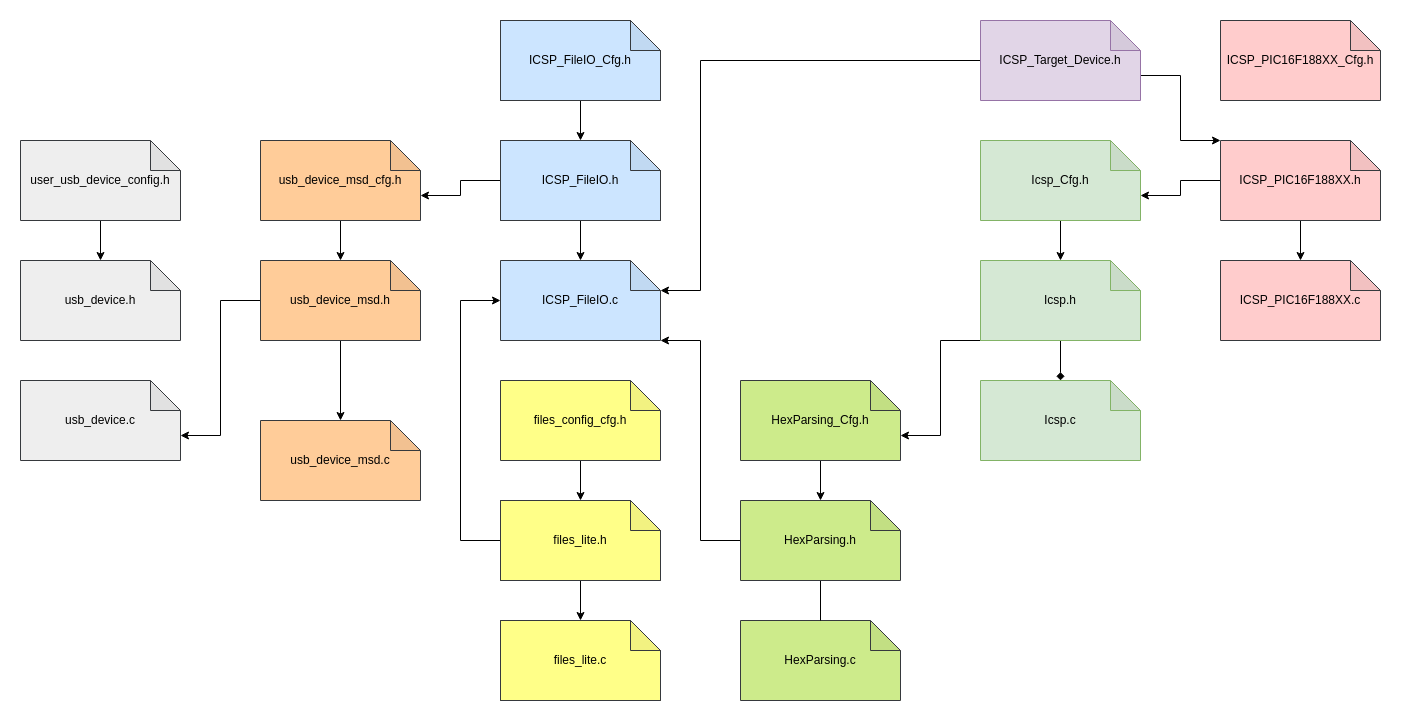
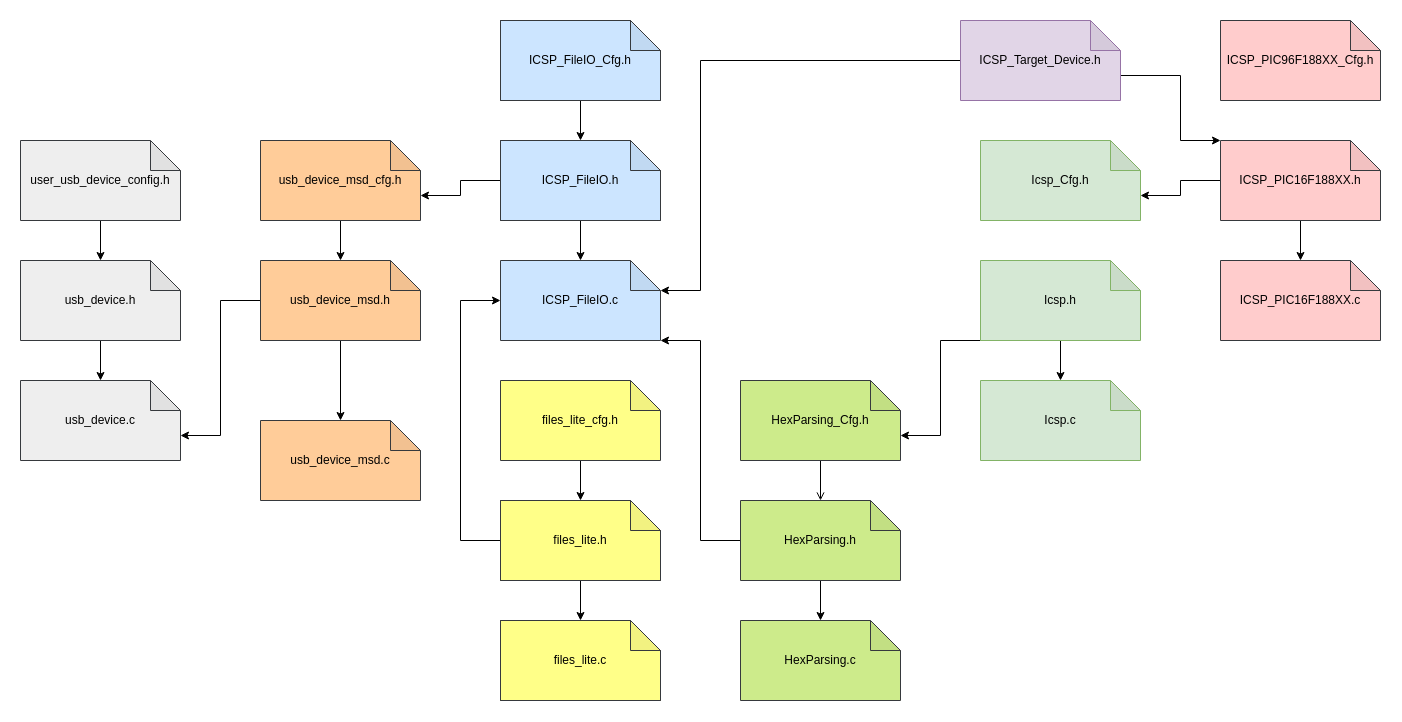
  <mxCell id="0" />
  <mxCell id="1" parent="0" />
  <mxCell id="2" value="usb_device_msd.c" style="shape=note;whiteSpace=wrap;html=1;backgroundOutline=1;darkOpacity=0.05;fillColor=#ffcc99;strokeColor=#36393d;" vertex="1" parent="1"><mxGeometry x="260" y="420" width="160" height="80" as="geometry" /></mxCell>
  <mxCell id="3" value="usb_device.c" style="shape=note;whiteSpace=wrap;html=1;backgroundOutline=1;darkOpacity=0.05;fillColor=#eeeeee;strokeColor=#36393d;" vertex="1" parent="1"><mxGeometry x="20" y="380" width="160" height="80" as="geometry" /></mxCell>
  <mxCell id="4" value="ICSP_FileIO.c" style="shape=note;whiteSpace=wrap;html=1;backgroundOutline=1;darkOpacity=0.05;fillColor=#cce5ff;strokeColor=#36393d;" vertex="1" parent="1"><mxGeometry x="500" y="260" width="160" height="80" as="geometry" /></mxCell>
  <mxCell id="5" value="" style="edgeStyle=orthogonalEdgeStyle;rounded=0;orthogonalLoop=1;jettySize=auto;html=1;" edge="1" parent="1" source="7" target="2"><mxGeometry relative="1" as="geometry" /></mxCell>
  <mxCell id="6" style="edgeStyle=orthogonalEdgeStyle;rounded=0;orthogonalLoop=1;jettySize=auto;html=1;entryX=0;entryY=0;entryDx=160;entryDy=55;entryPerimeter=0;" edge="1" parent="1" source="7" target="3"><mxGeometry relative="1" as="geometry" /></mxCell>
  <mxCell id="7" value="usb_device_msd.h" style="shape=note;whiteSpace=wrap;html=1;backgroundOutline=1;darkOpacity=0.05;fillColor=#ffcc99;strokeColor=#36393d;" vertex="1" parent="1"><mxGeometry x="260" y="260" width="160" height="80" as="geometry" /></mxCell>
+ <mxCell id="8" value="" style="edgeStyle=orthogonalEdgeStyle;rounded=0;orthogonalLoop=1;jettySize=auto;html=1;" edge="1" parent="1" source="9" target="3"><mxGeometry relative="1" as="geometry" /></mxCell>
  <mxCell id="9" value="usb_device.h" style="shape=note;whiteSpace=wrap;html=1;backgroundOutline=1;darkOpacity=0.05;fillColor=#eeeeee;strokeColor=#36393d;" vertex="1" parent="1"><mxGeometry x="20" y="260" width="160" height="80" as="geometry" /></mxCell>
  <mxCell id="10" value="" style="edgeStyle=orthogonalEdgeStyle;rounded=0;orthogonalLoop=1;jettySize=auto;html=1;" edge="1" parent="1" source="12" target="4"><mxGeometry relative="1" as="geometry" /></mxCell>
  <mxCell id="11" style="edgeStyle=orthogonalEdgeStyle;rounded=0;orthogonalLoop=1;jettySize=auto;html=1;entryX=0;entryY=0;entryDx=160;entryDy=55;entryPerimeter=0;" edge="1" parent="1" source="12" target="14"><mxGeometry relative="1" as="geometry" /></mxCell>
  <mxCell id="12" value="ICSP_FileIO.h" style="shape=note;whiteSpace=wrap;html=1;backgroundOutline=1;darkOpacity=0.05;" vertex="1" parent="1"><mxGeometry x="500" y="140" width="160" height="80" as="geometry" /></mxCell>
  <mxCell id="13" value="" style="edgeStyle=orthogonalEdgeStyle;rounded=0;orthogonalLoop=1;jettySize=auto;html=1;" edge="1" parent="1" source="14" target="7"><mxGeometry relative="1" as="geometry" /></mxCell>
  <mxCell id="14" value="usb_device_msd_cfg.h" style="shape=note;whiteSpace=wrap;html=1;backgroundOutline=1;darkOpacity=0.05;fillColor=#ffcc99;strokeColor=#36393d;" vertex="1" parent="1"><mxGeometry x="260" y="140" width="160" height="80" as="geometry" /></mxCell>
  <mxCell id="15" value="" style="edgeStyle=orthogonalEdgeStyle;rounded=0;orthogonalLoop=1;jettySize=auto;html=1;" edge="1" parent="1" source="16" target="9"><mxGeometry relative="1" as="geometry" /></mxCell>
  <mxCell id="16" value="user_usb_device_config.h" style="shape=note;whiteSpace=wrap;html=1;backgroundOutline=1;darkOpacity=0.05;fillColor=#eeeeee;strokeColor=#36393d;" vertex="1" parent="1"><mxGeometry x="20" y="140" width="160" height="80" as="geometry" /></mxCell>
  <mxCell id="17" value="" style="edgeStyle=orthogonalEdgeStyle;rounded=0;orthogonalLoop=1;jettySize=auto;html=1;" edge="1" parent="1" source="18" target="12"><mxGeometry relative="1" as="geometry" /></mxCell>
  <mxCell id="18" value="ICSP_FileIO_Cfg.h" style="shape=note;whiteSpace=wrap;html=1;backgroundOutline=1;darkOpacity=0.05;" vertex="1" parent="1"><mxGeometry x="500" y="20" width="160" height="80" as="geometry" /></mxCell>
  <mxCell id="19" value="HexParsing.c" style="shape=note;whiteSpace=wrap;html=1;backgroundOutline=1;darkOpacity=0.05;fillColor=#cdeb8b;strokeColor=#36393d;" vertex="1" parent="1"><mxGeometry x="740" y="620" width="160" height="80" as="geometry" /></mxCell>
- <mxCell id="20" value="" style="edgeStyle=orthogonalEdgeStyle;rounded=0;orthogonalLoop=1;jettySize=auto;html=1;endArrow=none;" edge="1" source="22" target="19" parent="1"><mxGeometry relative="1" as="geometry" /></mxCell>
+ <mxCell id="20" value="" style="edgeStyle=orthogonalEdgeStyle;rounded=0;orthogonalLoop=1;jettySize=auto;html=1;" edge="1" source="22" target="19" parent="1"><mxGeometry relative="1" as="geometry" /></mxCell>
  <mxCell id="21" style="edgeStyle=orthogonalEdgeStyle;rounded=0;orthogonalLoop=1;jettySize=auto;html=1;entryX=1;entryY=1;entryDx=0;entryDy=0;entryPerimeter=0;exitX=0;exitY=0.5;exitDx=0;exitDy=0;exitPerimeter=0;" edge="1" parent="1" source="22" target="4"><mxGeometry relative="1" as="geometry"><Array as="points"><mxPoint x="700" y="540" /><mxPoint x="700" y="340" /></Array></mxGeometry></mxCell>
  <mxCell id="22" value="HexParsing.h" style="shape=note;whiteSpace=wrap;html=1;backgroundOutline=1;darkOpacity=0.05;fillColor=#cdeb8b;strokeColor=#36393d;" vertex="1" parent="1"><mxGeometry x="740" y="500" width="160" height="80" as="geometry" /></mxCell>
- <mxCell id="23" value="" style="edgeStyle=orthogonalEdgeStyle;rounded=0;orthogonalLoop=1;jettySize=auto;html=1;" edge="1" source="24" target="22" parent="1"><mxGeometry relative="1" as="geometry" /></mxCell>
+ <mxCell id="23" value="" style="edgeStyle=orthogonalEdgeStyle;rounded=0;orthogonalLoop=1;jettySize=auto;html=1;endArrow=open;" edge="1" source="24" target="22" parent="1"><mxGeometry relative="1" as="geometry" /></mxCell>
  <mxCell id="24" value="HexParsing_Cfg.h" style="shape=note;whiteSpace=wrap;html=1;backgroundOutline=1;darkOpacity=0.05;fillColor=#cdeb8b;strokeColor=#36393d;" vertex="1" parent="1"><mxGeometry x="740" y="380" width="160" height="80" as="geometry" /></mxCell>
  <mxCell id="25" value="ICSP_PIC16F188XX.c" style="shape=note;whiteSpace=wrap;html=1;backgroundOutline=1;darkOpacity=0.05;fillColor=#ffcccc;strokeColor=#36393d;" vertex="1" parent="1"><mxGeometry x="1220" y="260" width="160" height="80" as="geometry" /></mxCell>
  <mxCell id="26" value="" style="edgeStyle=orthogonalEdgeStyle;rounded=0;orthogonalLoop=1;jettySize=auto;html=1;" edge="1" source="28" target="25" parent="1"><mxGeometry relative="1" as="geometry" /></mxCell>
  <mxCell id="27" style="edgeStyle=orthogonalEdgeStyle;rounded=0;orthogonalLoop=1;jettySize=auto;html=1;entryX=0;entryY=0;entryDx=160;entryDy=55;entryPerimeter=0;" edge="1" parent="1" source="28" target="38"><mxGeometry relative="1" as="geometry" /></mxCell>
  <mxCell id="28" value="ICSP_PIC16F188XX.h" style="shape=note;whiteSpace=wrap;html=1;backgroundOutline=1;darkOpacity=0.05;fillColor=#ffcccc;strokeColor=#36393d;" vertex="1" parent="1"><mxGeometry x="1220" y="140" width="160" height="80" as="geometry" /></mxCell>
- <mxCell id="29" value="ICSP_PIC16F188XX_Cfg.h" style="shape=note;whiteSpace=wrap;html=1;backgroundOutline=1;darkOpacity=0.05;fillColor=#ffcccc;strokeColor=#36393d;" vertex="1" parent="1"><mxGeometry x="1220" y="20" width="160" height="80" as="geometry" /></mxCell>
+ <mxCell id="29" value="ICSP_PIC96F188XX_Cfg.h" style="shape=note;whiteSpace=wrap;html=1;backgroundOutline=1;darkOpacity=0.05;fillColor=#ffcccc;strokeColor=#36393d;" vertex="1" parent="1"><mxGeometry x="1220" y="20" width="160" height="80" as="geometry" /></mxCell>
  <mxCell id="30" style="edgeStyle=orthogonalEdgeStyle;rounded=0;orthogonalLoop=1;jettySize=auto;html=1;entryX=0;entryY=0;entryDx=160;entryDy=30;entryPerimeter=0;exitX=0;exitY=0.5;exitDx=0;exitDy=0;exitPerimeter=0;" edge="1" parent="1" source="32" target="4"><mxGeometry relative="1" as="geometry"><Array as="points"><mxPoint x="700" y="60" /><mxPoint x="700" y="290" /></Array></mxGeometry></mxCell>
  <mxCell id="31" style="edgeStyle=orthogonalEdgeStyle;rounded=0;orthogonalLoop=1;jettySize=auto;html=1;entryX=0;entryY=0;entryDx=0;entryDy=0;entryPerimeter=0;exitX=0;exitY=0;exitDx=160;exitDy=55;exitPerimeter=0;" edge="1" parent="1" source="32" target="28"><mxGeometry relative="1" as="geometry"><Array as="points"><mxPoint x="1180" y="75" /><mxPoint x="1180" y="140" /></Array></mxGeometry></mxCell>
- <mxCell id="32" value="ICSP_Target_Device.h" style="shape=note;whiteSpace=wrap;html=1;backgroundOutline=1;darkOpacity=0.05;fillColor=#e1d5e7;strokeColor=#9673a6;" vertex="1" parent="1"><mxGeometry x="980" y="20" width="160" height="80" as="geometry" /></mxCell>
+ <mxCell id="32" value="ICSP_Target_Device.h" style="shape=note;whiteSpace=wrap;html=1;backgroundOutline=1;darkOpacity=0.05;fillColor=#e1d5e7;strokeColor=#9673a6;" vertex="1" parent="1"><mxGeometry x="960" y="20" width="160" height="80" as="geometry" /></mxCell>
  <mxCell id="33" value="Icsp.c" style="shape=note;whiteSpace=wrap;html=1;backgroundOutline=1;darkOpacity=0.05;fillColor=#d5e8d4;strokeColor=#82b366;" vertex="1" parent="1"><mxGeometry x="980" y="380" width="160" height="80" as="geometry" /></mxCell>
- <mxCell id="34" value="" style="edgeStyle=orthogonalEdgeStyle;rounded=0;orthogonalLoop=1;jettySize=auto;html=1;endArrow=diamond;" edge="1" parent="1" source="36" target="33"><mxGeometry relative="1" as="geometry" /></mxCell>
+ <mxCell id="34" value="" style="edgeStyle=orthogonalEdgeStyle;rounded=0;orthogonalLoop=1;jettySize=auto;html=1;" edge="1" parent="1" source="36" target="33"><mxGeometry relative="1" as="geometry" /></mxCell>
  <mxCell id="35" style="edgeStyle=orthogonalEdgeStyle;rounded=0;orthogonalLoop=1;jettySize=auto;html=1;entryX=0;entryY=0;entryDx=160;entryDy=55;entryPerimeter=0;exitX=0;exitY=1;exitDx=0;exitDy=0;exitPerimeter=0;" edge="1" parent="1" source="36" target="24"><mxGeometry relative="1" as="geometry"><Array as="points"><mxPoint x="940" y="340" /><mxPoint x="940" y="435" /></Array></mxGeometry></mxCell>
  <mxCell id="36" value="Icsp.h" style="shape=note;whiteSpace=wrap;html=1;backgroundOutline=1;darkOpacity=0.05;fillColor=#d5e8d4;strokeColor=#82b366;" vertex="1" parent="1"><mxGeometry x="980" y="260" width="160" height="80" as="geometry" /></mxCell>
- <mxCell id="37" value="" style="edgeStyle=orthogonalEdgeStyle;rounded=0;orthogonalLoop=1;jettySize=auto;html=1;" edge="1" parent="1" source="38" target="36"><mxGeometry relative="1" as="geometry" /></mxCell>
  <mxCell id="38" value="Icsp_Cfg.h" style="shape=note;whiteSpace=wrap;html=1;backgroundOutline=1;darkOpacity=0.05;fillColor=#d5e8d4;strokeColor=#82b366;" vertex="1" parent="1"><mxGeometry x="980" y="140" width="160" height="80" as="geometry" /></mxCell>
  <mxCell id="39" value="files_lite.c" style="shape=note;whiteSpace=wrap;html=1;backgroundOutline=1;darkOpacity=0.05;" vertex="1" parent="1"><mxGeometry x="500" y="620" width="160" height="80" as="geometry" /></mxCell>
  <mxCell id="40" value="" style="edgeStyle=orthogonalEdgeStyle;rounded=0;orthogonalLoop=1;jettySize=auto;html=1;" edge="1" parent="1" source="42" target="39"><mxGeometry relative="1" as="geometry" /></mxCell>
  <mxCell id="41" style="edgeStyle=orthogonalEdgeStyle;rounded=0;orthogonalLoop=1;jettySize=auto;html=1;entryX=0;entryY=0.5;entryDx=0;entryDy=0;entryPerimeter=0;exitX=0;exitY=0.5;exitDx=0;exitDy=0;exitPerimeter=0;" edge="1" parent="1" source="42" target="4"><mxGeometry relative="1" as="geometry"><Array as="points"><mxPoint x="460" y="540" /><mxPoint x="460" y="300" /></Array></mxGeometry></mxCell>
  <mxCell id="42" value="files_lite.h" style="shape=note;whiteSpace=wrap;html=1;backgroundOutline=1;darkOpacity=0.05;" vertex="1" parent="1"><mxGeometry x="500" y="500" width="160" height="80" as="geometry" /></mxCell>
  <mxCell id="43" value="" style="edgeStyle=orthogonalEdgeStyle;rounded=0;orthogonalLoop=1;jettySize=auto;html=1;" edge="1" parent="1" source="44" target="42"><mxGeometry relative="1" as="geometry" /></mxCell>
- <mxCell id="44" value="files_config_cfg.h" style="shape=note;whiteSpace=wrap;html=1;backgroundOutline=1;darkOpacity=0.05;fillColor=#ffff88;strokeColor=#36393d;" vertex="1" parent="1"><mxGeometry x="500" y="380" width="160" height="80" as="geometry" /></mxCell>
+ <mxCell id="44" value="files_lite_cfg.h" style="shape=note;whiteSpace=wrap;html=1;backgroundOutline=1;darkOpacity=0.05;fillColor=#ffff88;strokeColor=#36393d;" vertex="1" parent="1"><mxGeometry x="500" y="380" width="160" height="80" as="geometry" /></mxCell>
  <mxCell id="45" value="ICSP_FileIO_Cfg.h" style="shape=note;whiteSpace=wrap;html=1;backgroundOutline=1;darkOpacity=0.05;fillColor=#cce5ff;strokeColor=#36393d;" vertex="1" parent="1"><mxGeometry x="500" y="20" width="160" height="80" as="geometry" /></mxCell>
  <mxCell id="46" value="ICSP_FileIO.h" style="shape=note;whiteSpace=wrap;html=1;backgroundOutline=1;darkOpacity=0.05;fillColor=#cce5ff;strokeColor=#36393d;" vertex="1" parent="1"><mxGeometry x="500" y="140" width="160" height="80" as="geometry" /></mxCell>
  <mxCell id="47" value="files_lite.c" style="shape=note;whiteSpace=wrap;html=1;backgroundOutline=1;darkOpacity=0.05;fillColor=#ffff88;strokeColor=#36393d;" vertex="1" parent="1"><mxGeometry x="500" y="620" width="160" height="80" as="geometry" /></mxCell>
  <mxCell id="48" value="files_lite.h" style="shape=note;whiteSpace=wrap;html=1;backgroundOutline=1;darkOpacity=0.05;fillColor=#ffff88;strokeColor=#36393d;" vertex="1" parent="1"><mxGeometry x="500" y="500" width="160" height="80" as="geometry" /></mxCell>
